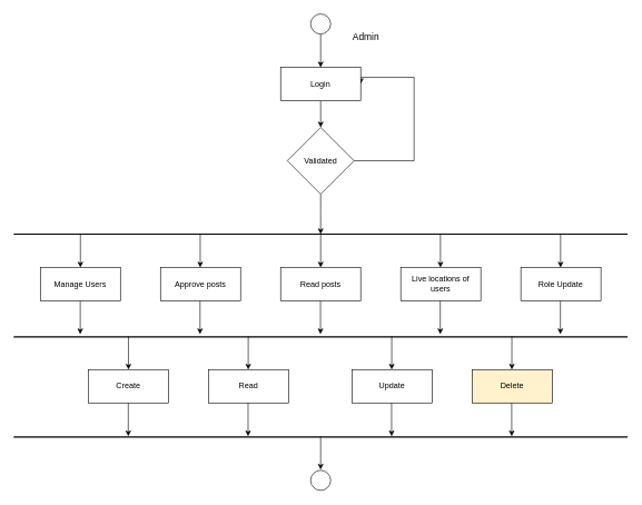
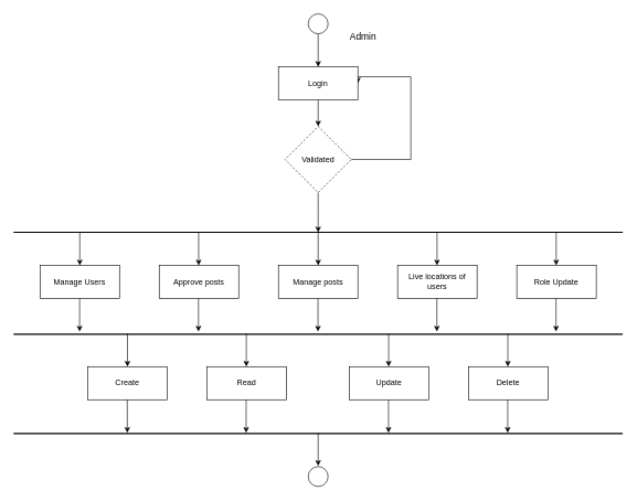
  <mxCell id="0" />
  <mxCell id="1" parent="0" />
  <mxCell id="2" value="" style="edgeStyle=orthogonalEdgeStyle;rounded=0;orthogonalLoop=1;jettySize=auto;html=1;" edge="1" parent="1" source="4"><mxGeometry relative="1" as="geometry"><mxPoint x="480" y="350" as="targetPoint" /></mxGeometry></mxCell>
  <mxCell id="3" style="edgeStyle=orthogonalEdgeStyle;rounded=0;orthogonalLoop=1;jettySize=auto;html=1;entryX=1;entryY=0.5;entryDx=0;entryDy=0;" edge="1" parent="1" source="4" target="6"><mxGeometry relative="1" as="geometry"><Array as="points"><mxPoint x="620" y="240" /><mxPoint x="620" y="115" /></Array></mxGeometry></mxCell>
- <mxCell id="4" value="Validated" style="rhombus;whiteSpace=wrap;html=1;" parent="1" vertex="1"><mxGeometry x="430" y="190" width="100" height="100" as="geometry" /></mxCell>
+ <mxCell id="4" value="Validated" style="rhombus;whiteSpace=wrap;html=1;dashed=1;" parent="1" vertex="1"><mxGeometry x="430" y="190" width="100" height="100" as="geometry" /></mxCell>
  <mxCell id="5" value="" style="edgeStyle=orthogonalEdgeStyle;rounded=0;orthogonalLoop=1;jettySize=auto;html=1;" edge="1" parent="1" source="6" target="4"><mxGeometry relative="1" as="geometry" /></mxCell>
  <mxCell id="6" value="Login" style="rounded=0;whiteSpace=wrap;html=1;" parent="1" vertex="1"><mxGeometry x="420" y="100" width="120" height="50" as="geometry" /></mxCell>
  <mxCell id="7" value="Approve posts" style="rounded=0;whiteSpace=wrap;html=1;" parent="1" vertex="1"><mxGeometry x="240" y="400" width="120" height="50" as="geometry" /></mxCell>
- <mxCell id="8" value="Read posts" style="rounded=0;whiteSpace=wrap;html=1;" parent="1" vertex="1"><mxGeometry x="420" y="400" width="120" height="50" as="geometry" /></mxCell>
+ <mxCell id="8" value="Manage posts" style="rounded=0;whiteSpace=wrap;html=1;" parent="1" vertex="1"><mxGeometry x="420" y="400" width="120" height="50" as="geometry" /></mxCell>
  <mxCell id="9" value="Manage Users" style="rounded=0;whiteSpace=wrap;html=1;" parent="1" vertex="1"><mxGeometry x="60" y="400" width="120" height="50" as="geometry" /></mxCell>
  <mxCell id="10" value="Role Update" style="rounded=0;whiteSpace=wrap;html=1;" parent="1" vertex="1"><mxGeometry x="780" y="400" width="120" height="50" as="geometry" /></mxCell>
  <mxCell id="11" value="Live locations of users" style="rounded=0;whiteSpace=wrap;html=1;" parent="1" vertex="1"><mxGeometry x="600" y="400" width="120" height="50" as="geometry" /></mxCell>
  <mxCell id="12" value="" style="edgeStyle=orthogonalEdgeStyle;rounded=0;orthogonalLoop=1;jettySize=auto;html=1;" edge="1" parent="1" source="13" target="6"><mxGeometry relative="1" as="geometry" /></mxCell>
  <mxCell id="13" value="" style="ellipse;whiteSpace=wrap;html=1;aspect=fixed;" vertex="1" parent="1"><mxGeometry x="465" y="20" width="30" height="30" as="geometry" /></mxCell>
  <mxCell id="14" value="" style="endArrow=none;html=1;rounded=0;fontStyle=1;startSize=15;strokeColor=default;strokeWidth=2;" edge="1" parent="1"><mxGeometry width="50" height="50" relative="1" as="geometry"><mxPoint x="20" y="350" as="sourcePoint" /><mxPoint x="940" y="350" as="targetPoint" /></mxGeometry></mxCell>
  <mxCell id="15" value="" style="endArrow=none;html=1;rounded=0;fontStyle=1;startSize=15;strokeColor=default;strokeWidth=2;" edge="1" parent="1"><mxGeometry width="50" height="50" relative="1" as="geometry"><mxPoint x="20" y="504" as="sourcePoint" /><mxPoint x="940" y="504" as="targetPoint" /></mxGeometry></mxCell>
  <mxCell id="16" value="" style="endArrow=classic;html=1;rounded=0;" edge="1" parent="1" target="9"><mxGeometry width="50" height="50" relative="1" as="geometry"><mxPoint x="120" y="350" as="sourcePoint" /><mxPoint x="450" y="490" as="targetPoint" /></mxGeometry></mxCell>
  <mxCell id="17" value="" style="endArrow=classic;html=1;rounded=0;" edge="1" parent="1"><mxGeometry width="50" height="50" relative="1" as="geometry"><mxPoint x="299.5" y="350" as="sourcePoint" /><mxPoint x="299.5" y="400" as="targetPoint" /></mxGeometry></mxCell>
  <mxCell id="18" value="" style="endArrow=classic;html=1;rounded=0;" edge="1" parent="1"><mxGeometry width="50" height="50" relative="1" as="geometry"><mxPoint x="480" y="350" as="sourcePoint" /><mxPoint x="480" y="400" as="targetPoint" /></mxGeometry></mxCell>
  <mxCell id="19" value="" style="endArrow=classic;html=1;rounded=0;" edge="1" parent="1"><mxGeometry width="50" height="50" relative="1" as="geometry"><mxPoint x="659.5" y="350" as="sourcePoint" /><mxPoint x="659.5" y="400" as="targetPoint" /></mxGeometry></mxCell>
  <mxCell id="20" value="" style="endArrow=classic;html=1;rounded=0;" edge="1" parent="1"><mxGeometry width="50" height="50" relative="1" as="geometry"><mxPoint x="839.5" y="350" as="sourcePoint" /><mxPoint x="839.5" y="400" as="targetPoint" /></mxGeometry></mxCell>
  <mxCell id="21" value="" style="endArrow=classic;html=1;rounded=0;" edge="1" parent="1"><mxGeometry width="50" height="50" relative="1" as="geometry"><mxPoint x="119.75" y="450" as="sourcePoint" /><mxPoint x="119.75" y="500" as="targetPoint" /></mxGeometry></mxCell>
  <mxCell id="22" value="" style="endArrow=classic;html=1;rounded=0;" edge="1" parent="1"><mxGeometry width="50" height="50" relative="1" as="geometry"><mxPoint x="299.25" y="450" as="sourcePoint" /><mxPoint x="299.25" y="500" as="targetPoint" /></mxGeometry></mxCell>
  <mxCell id="23" value="" style="endArrow=classic;html=1;rounded=0;" edge="1" parent="1"><mxGeometry width="50" height="50" relative="1" as="geometry"><mxPoint x="479.75" y="450" as="sourcePoint" /><mxPoint x="479.75" y="500" as="targetPoint" /></mxGeometry></mxCell>
  <mxCell id="24" value="" style="endArrow=classic;html=1;rounded=0;" edge="1" parent="1"><mxGeometry width="50" height="50" relative="1" as="geometry"><mxPoint x="659.25" y="450" as="sourcePoint" /><mxPoint x="659.25" y="500" as="targetPoint" /></mxGeometry></mxCell>
  <mxCell id="25" value="" style="endArrow=classic;html=1;rounded=0;" edge="1" parent="1"><mxGeometry width="50" height="50" relative="1" as="geometry"><mxPoint x="839.25" y="450" as="sourcePoint" /><mxPoint x="839.25" y="500" as="targetPoint" /></mxGeometry></mxCell>
  <mxCell id="26" value="" style="endArrow=classic;html=1;rounded=0;" edge="1" parent="1"><mxGeometry width="50" height="50" relative="1" as="geometry"><mxPoint x="480" y="653" as="sourcePoint" /><mxPoint x="480" y="703" as="targetPoint" /></mxGeometry></mxCell>
  <mxCell id="27" value="" style="ellipse;whiteSpace=wrap;html=1;aspect=fixed;" vertex="1" parent="1"><mxGeometry x="465" y="704" width="30" height="30" as="geometry" /></mxCell>
  <mxCell id="28" value="&lt;font style=&quot;font-size: 14px;&quot;&gt;Admin&lt;/font&gt;" style="text;html=1;align=center;verticalAlign=middle;whiteSpace=wrap;rounded=0;" vertex="1" parent="1"><mxGeometry x="465" y="40" width="166" height="30" as="geometry" /></mxCell>
  <mxCell id="29" value="Read" style="rounded=0;whiteSpace=wrap;html=1;" vertex="1" parent="1"><mxGeometry x="312" y="553" width="120" height="50" as="geometry" /></mxCell>
  <mxCell id="30" value="Create" style="rounded=0;whiteSpace=wrap;html=1;" vertex="1" parent="1"><mxGeometry x="132" y="553" width="120" height="50" as="geometry" /></mxCell>
- <mxCell id="31" value="Delete" style="rounded=0;whiteSpace=wrap;html=1;fillColor=#fff2cc;" vertex="1" parent="1"><mxGeometry x="707" y="553" width="120" height="50" as="geometry" /></mxCell>
+ <mxCell id="31" value="Delete" style="rounded=0;whiteSpace=wrap;html=1;" vertex="1" parent="1"><mxGeometry x="707" y="553" width="120" height="50" as="geometry" /></mxCell>
  <mxCell id="32" value="Update" style="rounded=0;whiteSpace=wrap;html=1;" vertex="1" parent="1"><mxGeometry x="527" y="553" width="120" height="50" as="geometry" /></mxCell>
  <mxCell id="33" value="" style="endArrow=none;html=1;rounded=0;fontStyle=1;startSize=15;strokeColor=default;strokeWidth=2;" edge="1" parent="1"><mxGeometry width="50" height="50" relative="1" as="geometry"><mxPoint x="20" y="654" as="sourcePoint" /><mxPoint x="940" y="654" as="targetPoint" /></mxGeometry></mxCell>
  <mxCell id="34" value="" style="endArrow=classic;html=1;rounded=0;" edge="1" parent="1" target="30"><mxGeometry width="50" height="50" relative="1" as="geometry"><mxPoint x="192" y="503" as="sourcePoint" /><mxPoint x="522" y="643" as="targetPoint" /></mxGeometry></mxCell>
  <mxCell id="35" value="" style="endArrow=classic;html=1;rounded=0;" edge="1" parent="1"><mxGeometry width="50" height="50" relative="1" as="geometry"><mxPoint x="371.5" y="503" as="sourcePoint" /><mxPoint x="371.5" y="553" as="targetPoint" /></mxGeometry></mxCell>
  <mxCell id="36" value="" style="endArrow=classic;html=1;rounded=0;" edge="1" parent="1"><mxGeometry width="50" height="50" relative="1" as="geometry"><mxPoint x="586.5" y="503" as="sourcePoint" /><mxPoint x="586.5" y="553" as="targetPoint" /></mxGeometry></mxCell>
  <mxCell id="37" value="" style="endArrow=classic;html=1;rounded=0;" edge="1" parent="1"><mxGeometry width="50" height="50" relative="1" as="geometry"><mxPoint x="766.5" y="503" as="sourcePoint" /><mxPoint x="766.5" y="553" as="targetPoint" /></mxGeometry></mxCell>
  <mxCell id="38" value="" style="endArrow=classic;html=1;rounded=0;" edge="1" parent="1"><mxGeometry width="50" height="50" relative="1" as="geometry"><mxPoint x="191.75" y="603" as="sourcePoint" /><mxPoint x="191.75" y="653" as="targetPoint" /></mxGeometry></mxCell>
  <mxCell id="39" value="" style="endArrow=classic;html=1;rounded=0;" edge="1" parent="1"><mxGeometry width="50" height="50" relative="1" as="geometry"><mxPoint x="371.25" y="603" as="sourcePoint" /><mxPoint x="371.25" y="653" as="targetPoint" /></mxGeometry></mxCell>
  <mxCell id="40" value="" style="endArrow=classic;html=1;rounded=0;" edge="1" parent="1"><mxGeometry width="50" height="50" relative="1" as="geometry"><mxPoint x="586.25" y="603" as="sourcePoint" /><mxPoint x="586.25" y="653" as="targetPoint" /></mxGeometry></mxCell>
  <mxCell id="41" value="" style="endArrow=classic;html=1;rounded=0;" edge="1" parent="1"><mxGeometry width="50" height="50" relative="1" as="geometry"><mxPoint x="766.25" y="603" as="sourcePoint" /><mxPoint x="766.25" y="653" as="targetPoint" /></mxGeometry></mxCell>
